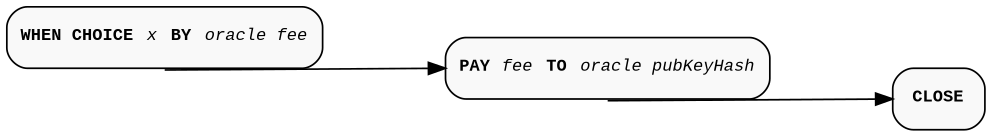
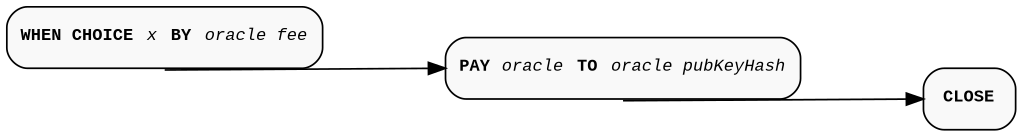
  digraph {
    nodesep=0.6
    rankdir=LR
    ranksep=1
    splines=line
    node [color="#aaa" fillcolor="#f9f9f9" fontname="Courier New" fontsize=10 shape=rect style="filled, rounded"]
    edge [color="#aaa" fontname="Courier New" fontsize=10 headport=w tailport=s]
    n1 [label=<<b>WHEN CHOICE</b> <i>x</i> <b>BY</b> <i>oracle fee</i>>]
-   n2 [label=<<b>PAY </b><i>fee</i> <b>TO</b> <i>oracle pubKeyHash</i>>]
+   n2 [label=<<b>PAY </b><i>oracle</i> <b>TO</b> <i>oracle pubKeyHash</i>>]
    n3 [label=<<b>CLOSE</b>>]
    n1 -> n2
    n2 -> n3
  }
